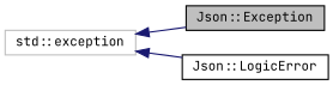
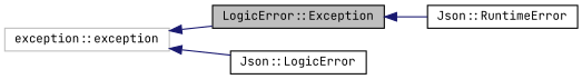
  digraph {
    fontname="JetBrains Mono"
    rankdir=LR
    node [color=black fillcolor=white fontname="JetBrains Mono" fontsize=10 shape=record style=filled]
    edge [color=midnightblue dir=back fontname="JetBrains Mono" fontsize=10 labelfontname=Helvetica labelfontsize=10 style=solid]
-   n1 [fillcolor=grey75 fontcolor=black height=0.2 label="Json::Exception" width=0.4]
+   n1 [fillcolor=grey75 fontcolor=black height=0.2 label="LogicError::Exception" width=0.4]
+   n2 [height=0.2 label="Json::RuntimeError" width=0.4]
    n3 [height=0.2 label="Json::LogicError" width=0.4]
-   n4 [color=grey75 height=0.2 label="std::exception" width=0.4]
+   n4 [color=grey75 height=0.2 label="exception::exception" width=0.4]
+   n1 -> n2
    n4 -> n1
    n4 -> n3
  }
